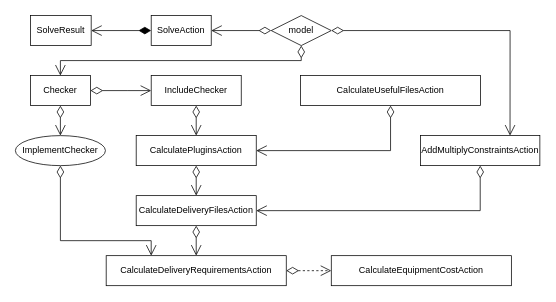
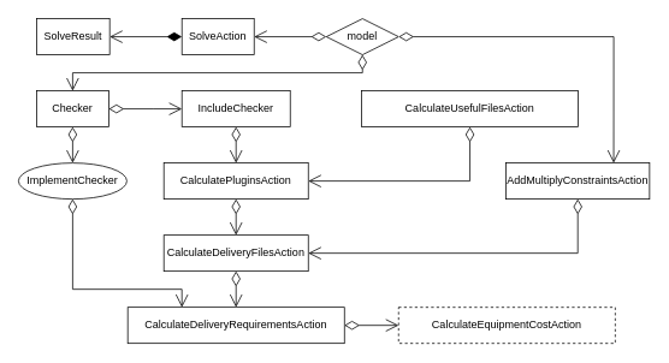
  <mxCell id="0" />
  <mxCell id="1" parent="0" />
  <mxCell id="2" value="SolveAction" style="html=1;whiteSpace=wrap;" parent="1" vertex="1"><mxGeometry x="201" y="20" width="80" height="40" as="geometry" /></mxCell>
  <mxCell id="3" value="model" style="rhombus;html=1;whiteSpace=wrap;" parent="1" vertex="1"><mxGeometry x="361" y="20" width="80" height="40" as="geometry" /></mxCell>
- <mxCell id="4" value="CalculateEquipmentCostAction" style="html=1;whiteSpace=wrap;" parent="1" vertex="1"><mxGeometry x="441" y="340" width="240" height="40" as="geometry" /></mxCell>
+ <mxCell id="4" value="CalculateEquipmentCostAction" style="html=1;whiteSpace=wrap;dashed=1;" parent="1" vertex="1"><mxGeometry x="441" y="340" width="240" height="40" as="geometry" /></mxCell>
  <mxCell id="5" value="CalculateDeliveryRequirementsAction" style="html=1;whiteSpace=wrap;" parent="1" vertex="1"><mxGeometry x="141" y="340" width="240" height="40" as="geometry" /></mxCell>
  <mxCell id="6" value="ImplementChecker" style="ellipse;html=1;whiteSpace=wrap;" parent="1" vertex="1"><mxGeometry x="20" y="180" width="120" height="40" as="geometry" /></mxCell>
  <mxCell id="7" value="CalculateDeliveryFilesAction" style="html=1;whiteSpace=wrap;" parent="1" vertex="1"><mxGeometry x="181" y="260" width="160" height="40" as="geometry" /></mxCell>
  <mxCell id="8" value="AddMultiplyConstraintsAction" style="html=1;whiteSpace=wrap;" parent="1" vertex="1"><mxGeometry x="560" y="180" width="159" height="40" as="geometry" /></mxCell>
  <mxCell id="9" value="CalculatePluginsAction" style="html=1;whiteSpace=wrap;" parent="1" vertex="1"><mxGeometry x="181" y="180" width="160" height="40" as="geometry" /></mxCell>
  <mxCell id="10" value="IncludeChecker" style="html=1;whiteSpace=wrap;" parent="1" vertex="1"><mxGeometry x="201" y="100" width="120" height="40" as="geometry" /></mxCell>
  <mxCell id="11" value="Checker" style="html=1;whiteSpace=wrap;" parent="1" vertex="1"><mxGeometry x="40" y="100" width="80" height="40" as="geometry" /></mxCell>
  <mxCell id="12" value="CalculateUsefulFilesAction" style="html=1;whiteSpace=wrap;" parent="1" vertex="1"><mxGeometry x="400" y="100" width="240" height="40" as="geometry" /></mxCell>
  <mxCell id="13" value="" style="endArrow=open;html=1;endSize=12;startArrow=diamondThin;startSize=14;startFill=0;edgeStyle=orthogonalEdgeStyle;rounded=0;exitX=0.5;exitY=1;exitDx=0;exitDy=0;entryX=0.5;entryY=0;entryDx=0;entryDy=0;" parent="1" source="3" target="11" edge="1"><mxGeometry relative="1" as="geometry"><mxPoint x="231" y="200" as="sourcePoint" /><mxPoint x="391" y="200" as="targetPoint" /><Array as="points"><mxPoint x="401" y="80" /><mxPoint x="80" y="80" /></Array></mxGeometry></mxCell>
  <mxCell id="14" value="" style="endArrow=open;html=1;endSize=12;startArrow=diamondThin;startSize=14;startFill=0;edgeStyle=orthogonalEdgeStyle;rounded=0;exitX=1;exitY=0.5;exitDx=0;exitDy=0;entryX=0;entryY=0.5;entryDx=0;entryDy=0;" parent="1" source="11" target="10" edge="1"><mxGeometry relative="1" as="geometry"><mxPoint x="381" y="360" as="sourcePoint" /><mxPoint x="240" y="200" as="targetPoint" /><Array as="points"><mxPoint x="170" y="120" /><mxPoint x="170" y="120" /></Array></mxGeometry></mxCell>
  <mxCell id="15" value="" style="endArrow=open;html=1;endSize=12;startArrow=diamondThin;startSize=14;startFill=0;edgeStyle=orthogonalEdgeStyle;rounded=0;exitX=1;exitY=0.5;exitDx=0;exitDy=0;entryX=0.75;entryY=0;entryDx=0;entryDy=0;" parent="1" source="3" target="8" edge="1"><mxGeometry relative="1" as="geometry"><mxPoint x="121" y="120" as="sourcePoint" /><mxPoint x="811" y="440" as="targetPoint" /><Array as="points"><mxPoint x="679" y="40" /></Array></mxGeometry></mxCell>
  <mxCell id="16" value="" style="endArrow=open;html=1;endSize=12;startArrow=diamondThin;startSize=14;startFill=0;edgeStyle=orthogonalEdgeStyle;rounded=0;exitX=0;exitY=0.5;exitDx=0;exitDy=0;entryX=1;entryY=0.5;entryDx=0;entryDy=0;" parent="1" source="3" target="2" edge="1"><mxGeometry relative="1" as="geometry"><mxPoint x="-59" y="80" as="sourcePoint" /><mxPoint x="101" y="80" as="targetPoint" /></mxGeometry></mxCell>
- <mxCell id="17" value="" style="endArrow=open;html=1;endSize=12;startArrow=diamondThin;startSize=14;startFill=0;edgeStyle=orthogonalEdgeStyle;rounded=0;exitX=1;exitY=0.5;exitDx=0;exitDy=0;entryX=0;entryY=0.5;entryDx=0;entryDy=0;dashed=1;" parent="1" source="5" target="4" edge="1"><mxGeometry relative="1" as="geometry"><mxPoint x="471" y="390" as="sourcePoint" /><mxPoint x="311" y="470" as="targetPoint" /></mxGeometry></mxCell>
+ <mxCell id="17" value="" style="endArrow=open;html=1;endSize=12;startArrow=diamondThin;startSize=14;startFill=0;edgeStyle=orthogonalEdgeStyle;rounded=0;exitX=1;exitY=0.5;exitDx=0;exitDy=0;entryX=0;entryY=0.5;entryDx=0;entryDy=0;" parent="1" source="5" target="4" edge="1"><mxGeometry relative="1" as="geometry"><mxPoint x="471" y="390" as="sourcePoint" /><mxPoint x="311" y="470" as="targetPoint" /></mxGeometry></mxCell>
  <mxCell id="18" value="" style="endArrow=open;html=1;endSize=12;startArrow=diamondThin;startSize=14;startFill=0;edgeStyle=orthogonalEdgeStyle;rounded=0;exitX=0.5;exitY=1;exitDx=0;exitDy=0;entryX=1;entryY=0.5;entryDx=0;entryDy=0;" parent="1" source="8" target="7" edge="1"><mxGeometry relative="1" as="geometry"><mxPoint x="670" y="550" as="sourcePoint" /><mxPoint x="282" y="470" as="targetPoint" /><Array as="points"><mxPoint x="640" y="280" /></Array></mxGeometry></mxCell>
  <mxCell id="19" value="" style="endArrow=open;html=1;endSize=12;startArrow=diamondThin;startSize=14;startFill=0;edgeStyle=orthogonalEdgeStyle;rounded=0;exitX=0.5;exitY=1;exitDx=0;exitDy=0;entryX=1;entryY=0.5;entryDx=0;entryDy=0;" parent="1" source="12" target="9" edge="1"><mxGeometry relative="1" as="geometry"><mxPoint x="401" y="750" as="sourcePoint" /><mxPoint x="241" y="830" as="targetPoint" /><Array as="points"><mxPoint x="520" y="200" /></Array></mxGeometry></mxCell>
  <mxCell id="20" value="" style="endArrow=open;html=1;endSize=12;startArrow=diamondThin;startSize=14;startFill=0;edgeStyle=orthogonalEdgeStyle;rounded=0;exitX=0.5;exitY=1;exitDx=0;exitDy=0;entryX=0.25;entryY=0;entryDx=0;entryDy=0;" parent="1" source="6" target="5" edge="1"><mxGeometry relative="1" as="geometry"><mxPoint x="51" y="395" as="sourcePoint" /><mxPoint x="41" y="475" as="targetPoint" /><Array as="points"><mxPoint x="80" y="320" /><mxPoint x="201" y="320" /></Array></mxGeometry></mxCell>
  <mxCell id="21" value="SolveResult" style="html=1;whiteSpace=wrap;" parent="1" vertex="1"><mxGeometry x="40" y="20" width="81" height="40" as="geometry" /></mxCell>
  <mxCell id="22" value="" style="endArrow=open;html=1;endSize=12;startArrow=diamondThin;startSize=14;startFill=1;edgeStyle=orthogonalEdgeStyle;align=left;verticalAlign=bottom;rounded=0;exitX=0;exitY=0.5;exitDx=0;exitDy=0;entryX=1;entryY=0.5;entryDx=0;entryDy=0;" parent="1" source="2" target="21" edge="1"><mxGeometry x="-1" y="3" relative="1" as="geometry"><mxPoint x="-10" y="150" as="sourcePoint" /><mxPoint x="150" y="150" as="targetPoint" /></mxGeometry></mxCell>
  <mxCell id="23" value="" style="endArrow=open;html=1;endSize=12;startArrow=diamondThin;startSize=14;startFill=0;edgeStyle=orthogonalEdgeStyle;rounded=0;exitX=0.5;exitY=1;exitDx=0;exitDy=0;entryX=0.5;entryY=0;entryDx=0;entryDy=0;" edge="1" parent="1" source="11" target="6"><mxGeometry relative="1" as="geometry"><mxPoint x="50" y="170" as="sourcePoint" /><mxPoint x="210" y="170" as="targetPoint" /></mxGeometry></mxCell>
  <mxCell id="24" value="" style="endArrow=open;html=1;endSize=12;startArrow=diamondThin;startSize=14;startFill=0;edgeStyle=orthogonalEdgeStyle;rounded=0;exitX=0.5;exitY=1;exitDx=0;exitDy=0;entryX=0.5;entryY=0;entryDx=0;entryDy=0;" edge="1" parent="1" source="10" target="9"><mxGeometry relative="1" as="geometry"><mxPoint x="310" y="230" as="sourcePoint" /><mxPoint x="310" y="270" as="targetPoint" /></mxGeometry></mxCell>
  <mxCell id="25" value="" style="endArrow=open;html=1;endSize=12;startArrow=diamondThin;startSize=14;startFill=0;edgeStyle=orthogonalEdgeStyle;rounded=0;exitX=0.5;exitY=1;exitDx=0;exitDy=0;entryX=0.5;entryY=0;entryDx=0;entryDy=0;" edge="1" parent="1" source="7" target="5"><mxGeometry relative="1" as="geometry"><mxPoint x="334" y="330" as="sourcePoint" /><mxPoint x="334" y="370" as="targetPoint" /><Array as="points"><mxPoint x="261" y="340" /><mxPoint x="261" y="340" /></Array></mxGeometry></mxCell>
  <mxCell id="26" value="" style="endArrow=open;html=1;endSize=12;startArrow=diamondThin;startSize=14;startFill=0;edgeStyle=orthogonalEdgeStyle;rounded=0;exitX=0.5;exitY=1;exitDx=0;exitDy=0;entryX=0.5;entryY=0;entryDx=0;entryDy=0;" edge="1" parent="1" source="9" target="7"><mxGeometry relative="1" as="geometry"><mxPoint x="271" y="310" as="sourcePoint" /><mxPoint x="240" y="250" as="targetPoint" /><Array as="points" /></mxGeometry></mxCell>
